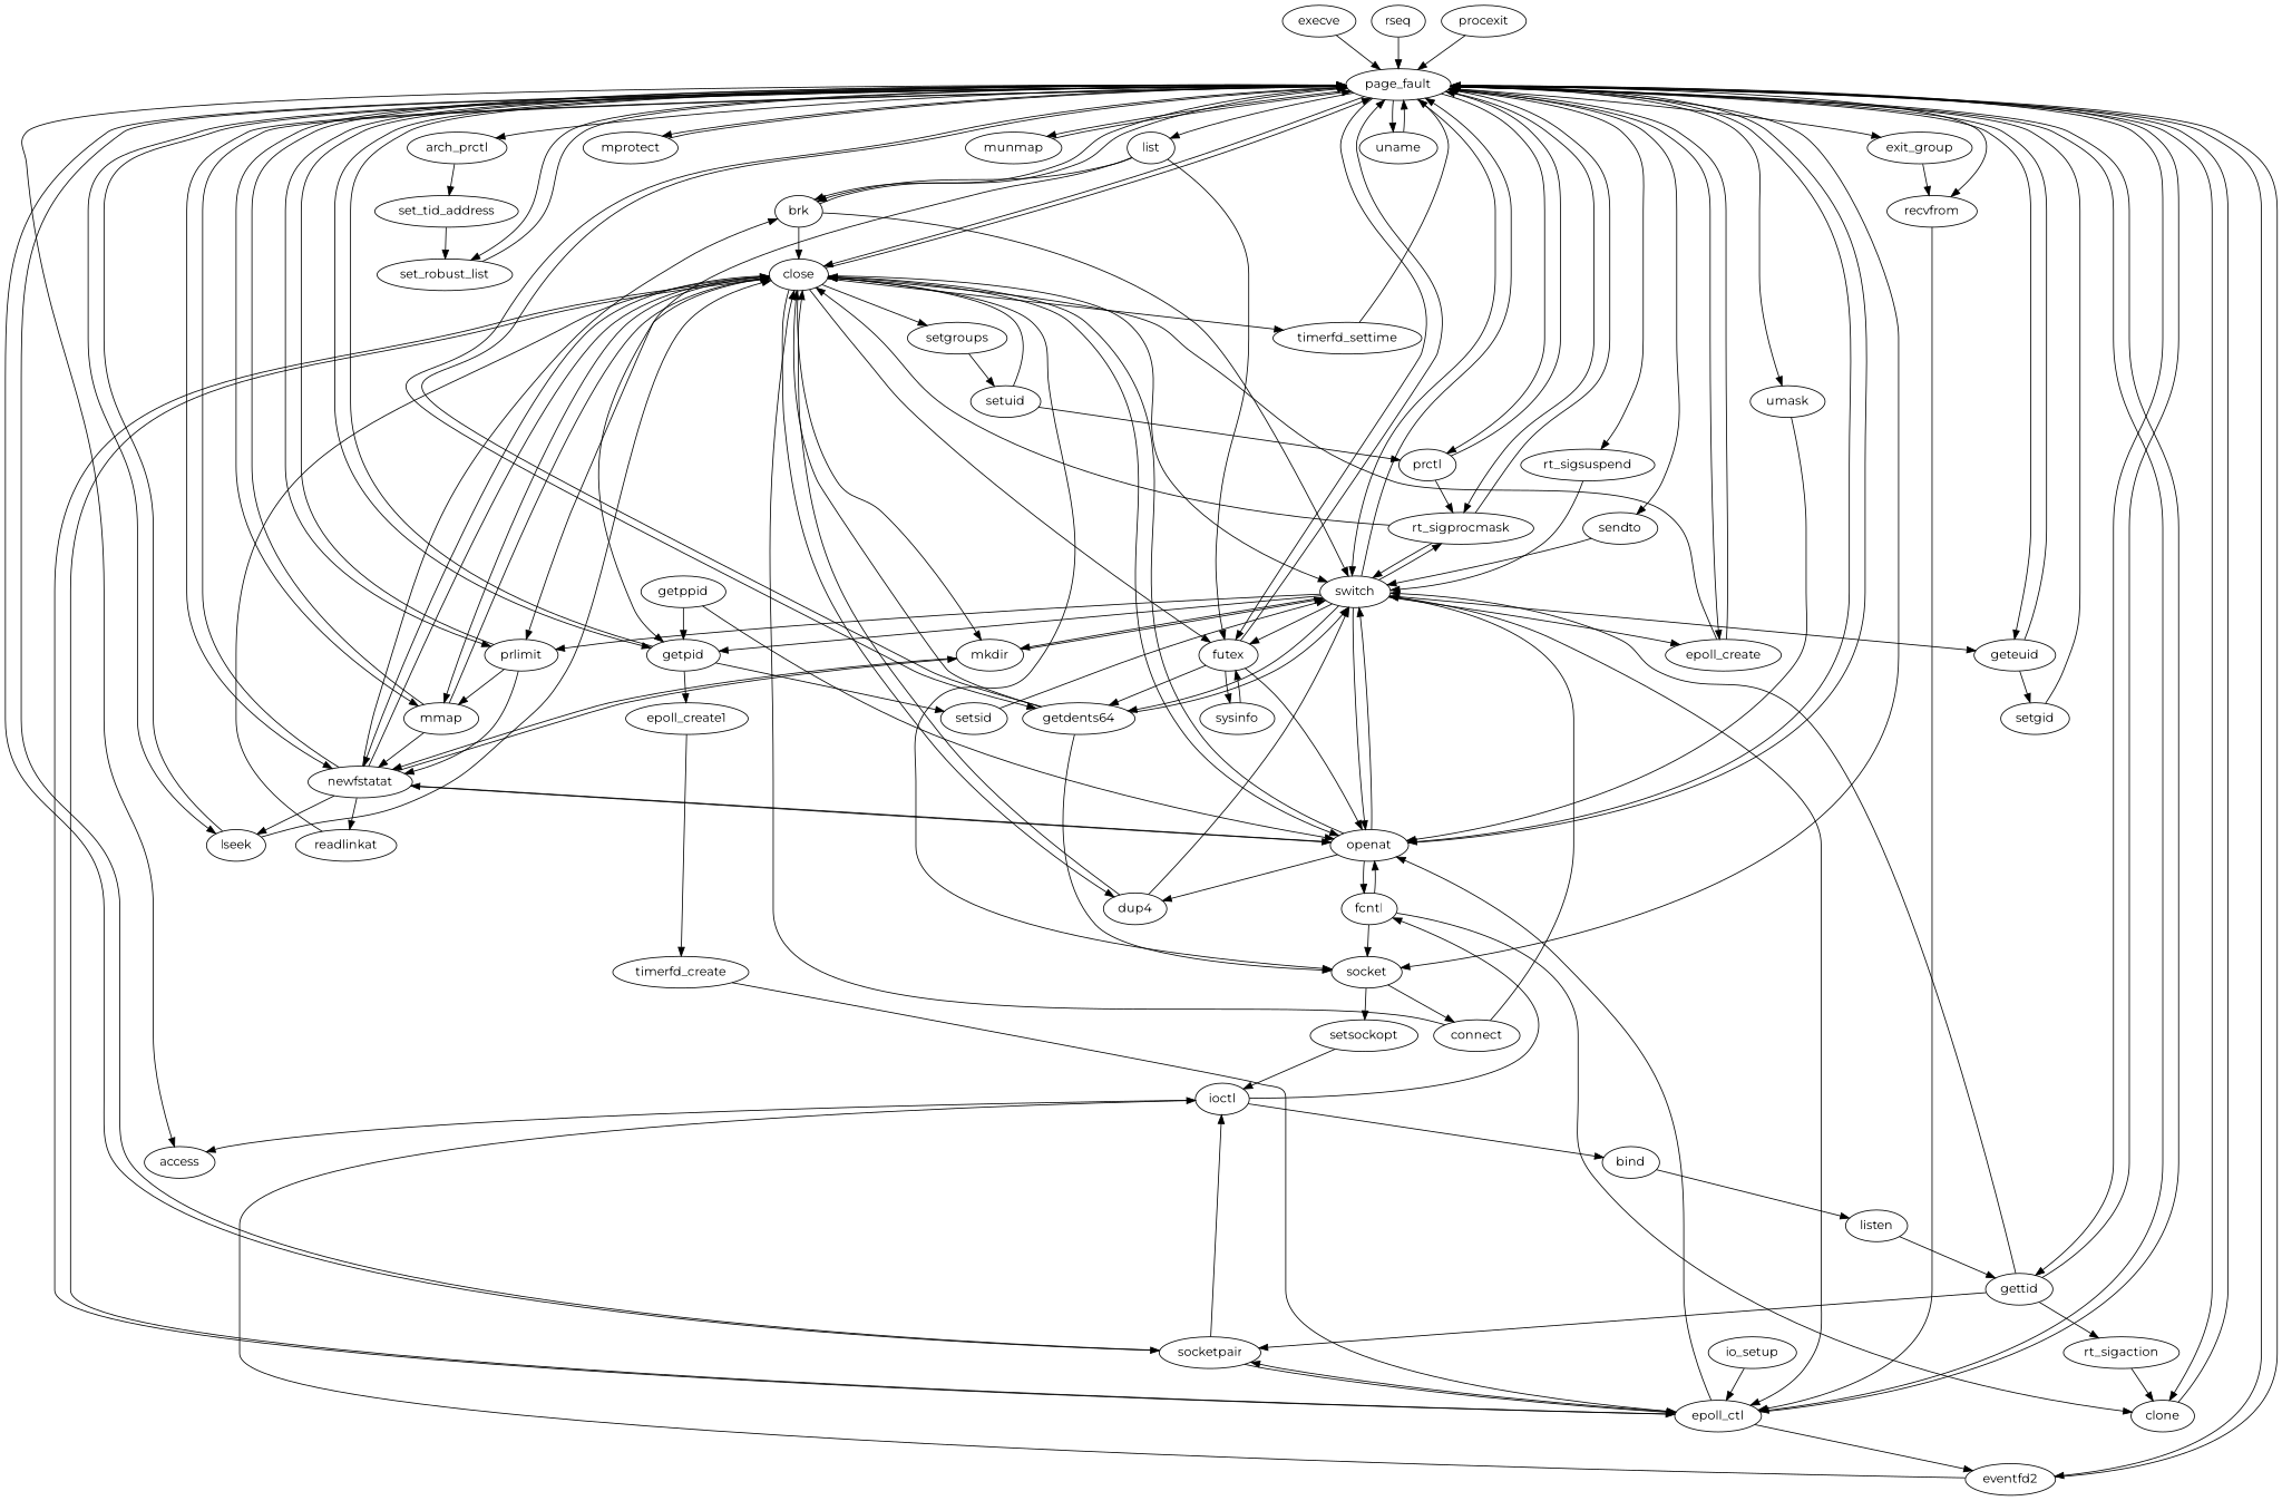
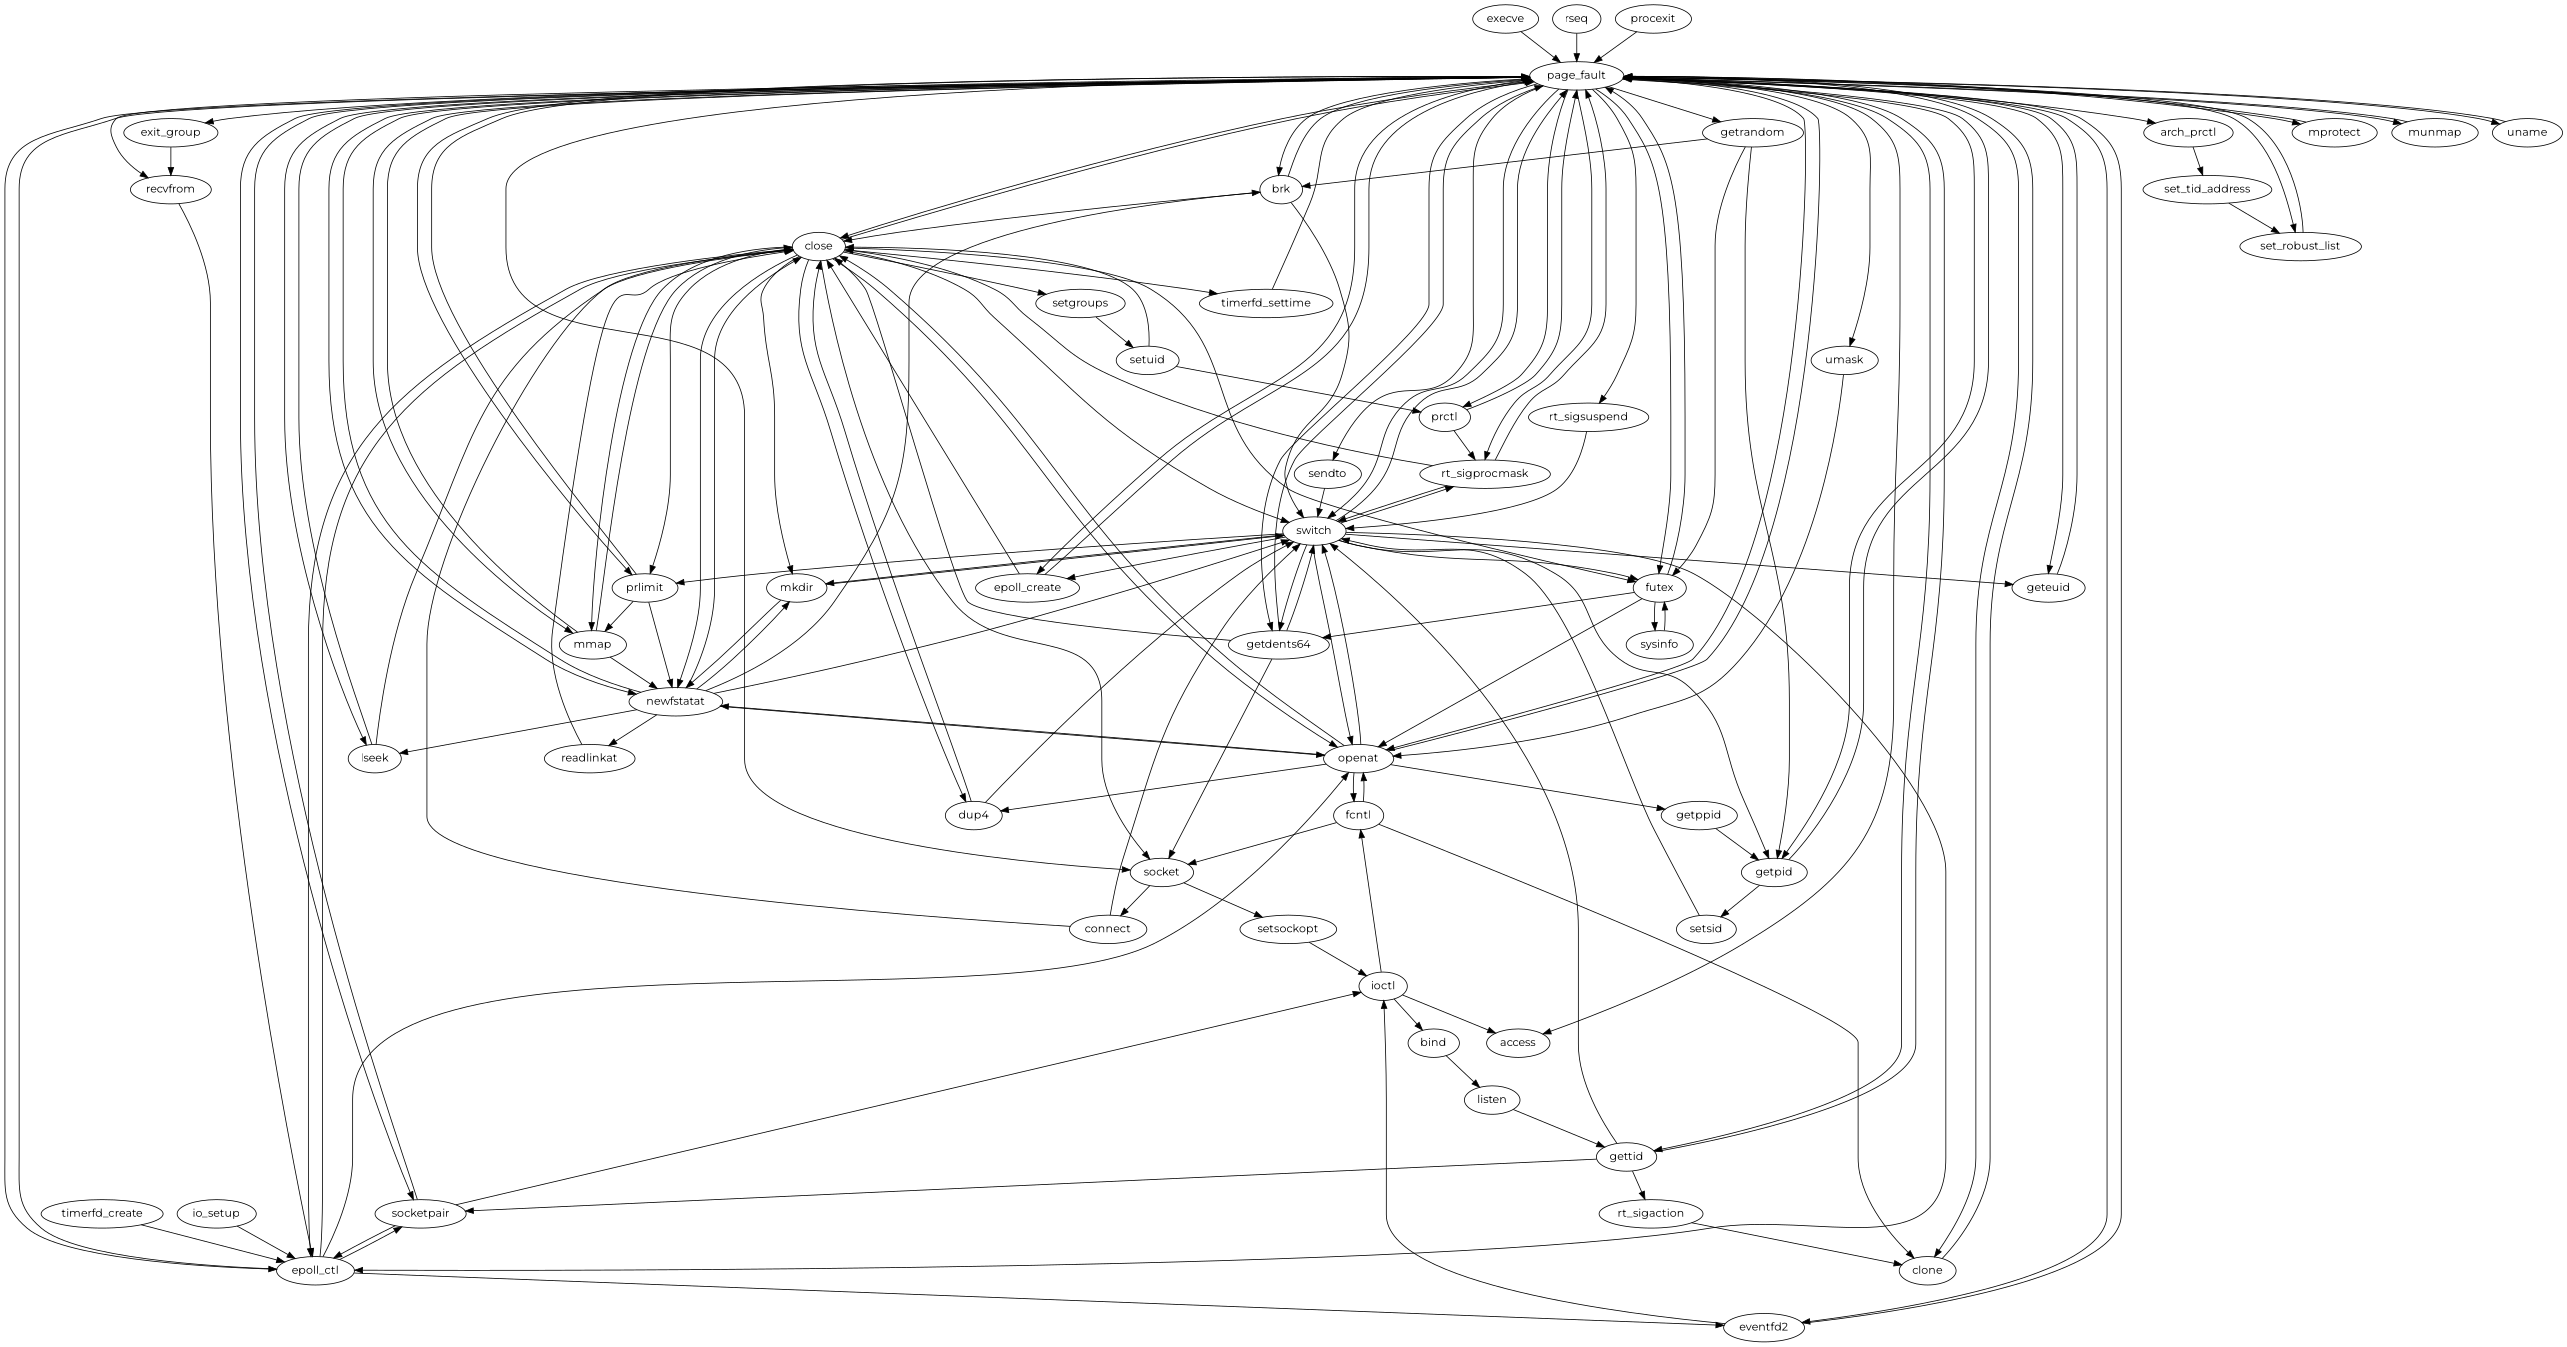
  digraph {
    fontname=Montserrat
    node [fontname=Montserrat]
    edge [fontname=Montserrat]
    n1 [label=execve]
    n2 [label=page_fault]
    n3 [label=brk]
    n4 [label=switch]
    n5 [label=mmap]
    n6 [label=access]
    n7 [label=openat]
    n8 [label=newfstatat]
    n9 [label=close]
    n10 [label=arch_prctl]
    n11 [label=set_robust_list]
    n12 [label=mprotect]
    n13 [label=prlimit]
    n14 [label=munmap]
-   n15 [label=list]
+   n15 [label=getrandom]
    n16 [label=lseek]
    n17 [label=getpid]
    n18 [label=futex]
    n19 [label=uname]
    n20 [label=geteuid]
    n21 [label=socket]
    n22 [label=epoll_create]
    n23 [label=getdents64]
    n24 [label=gettid]
    n25 [label=clone]
    n26 [label=exit_group]
    n27 [label=umask]
    n28 [label=rt_sigprocmask]
    n29 [label=socketpair]
    n30 [label=rt_sigsuspend]
    n31 [label=prctl]
    n32 [label=epoll_ctl]
    n33 [label=sendto]
    n34 [label=recvfrom]
    n35 [label=eventfd2]
    n36 [label=mkdir]
    n37 [label=fcntl]
    n38 [label=dup4]
    n39 [label=readlinkat]
    n40 [label=timerfd_settime]
    n41 [label=setgroups]
    n42 [label=set_tid_address]
    n43 [label=setsid]
-   n44 [label=epoll_create1]
    n45 [label=sysinfo]
-   n46 [label=setgid]
    n47 [label=connect]
    n48 [label=setsockopt]
    n49 [label=rt_sigaction]
    n50 [label=ioctl]
    n51 [label=setuid]
    n52 [label=rseq]
    n53 [label=getppid]
    n54 [label=timerfd_create]
    n55 [label=bind]
    n56 [label=listen]
    n57 [label=procexit]
    n58 [label=io_setup]
    n1 -> n2
    n2 -> n3
    n2 -> n4
    n2 -> n5
    n2 -> n6
    n2 -> n7
    n2 -> n8
    n2 -> n9
    n2 -> n10
    n2 -> n11
    n2 -> n12
    n2 -> n13
    n2 -> n14
    n2 -> n15
    n2 -> n16
    n2 -> n17
    n2 -> n18
    n2 -> n19
    n2 -> n20
    n2 -> n21
    n2 -> n22
    n2 -> n23
    n2 -> n24
    n2 -> n25
    n2 -> n26
    n2 -> n27
    n2 -> n28
    n2 -> n29
    n2 -> n30
    n2 -> n31
    n2 -> n32
    n2 -> n33
    n2 -> n34
    n2 -> n35
    n3 -> n2
    n3 -> n4
    n3 -> n9
    n4 -> n2
    n4 -> n7
    n4 -> n13
    n4 -> n17
    n4 -> n18
    n4 -> n20
    n4 -> n22
    n4 -> n23
    n4 -> n28
    n4 -> n32
    n4 -> n36
    n5 -> n2
    n5 -> n8
    n5 -> n9
    n7 -> n2
    n7 -> n4
    n7 -> n8
    n7 -> n9
    n7 -> n37
    n7 -> n38
    n8 -> n2
    n8 -> n3
+   n8 -> n4
    n8 -> n7
    n8 -> n9
    n8 -> n16
    n8 -> n36
    n8 -> n39
    n9 -> n2
    n9 -> n4
    n9 -> n5
    n9 -> n7
    n9 -> n8
    n9 -> n13
    n9 -> n18
    n9 -> n21
    n9 -> n32
    n9 -> n36
    n9 -> n38
    n9 -> n40
    n9 -> n41
    n10 -> n42
    n11 -> n2
    n12 -> n2
    n13 -> n2
    n13 -> n5
    n13 -> n8
    n14 -> n2
    n15 -> n3
    n15 -> n17
    n15 -> n18
    n16 -> n2
    n16 -> n9
    n17 -> n2
    n17 -> n43
-   n17 -> n44
    n18 -> n2
    n18 -> n7
    n18 -> n23
    n18 -> n45
    n19 -> n2
    n20 -> n2
-   n20 -> n46
    n21 -> n47
    n21 -> n48
    n22 -> n2
    n22 -> n9
    n23 -> n2
    n23 -> n4
    n23 -> n9
    n23 -> n21
    n24 -> n2
    n24 -> n4
    n24 -> n29
    n24 -> n49
    n25 -> n2
    n26 -> n34
    n27 -> n7
    n28 -> n2
    n28 -> n4
    n28 -> n9
    n29 -> n2
    n29 -> n32
    n29 -> n50
    n30 -> n4
    n31 -> n2
    n31 -> n28
    n32 -> n2
    n32 -> n7
    n32 -> n9
    n32 -> n29
    n32 -> n35
    n33 -> n4
    n34 -> n32
    n35 -> n2
    n35 -> n50
    n36 -> n4
    n36 -> n8
    n37 -> n7
    n37 -> n21
    n37 -> n25
    n38 -> n4
    n38 -> n9
    n39 -> n9
    n40 -> n2
    n41 -> n51
    n42 -> n11
    n43 -> n4
-   n44 -> n54
    n45 -> n18
-   n46 -> n2
    n47 -> n4
    n47 -> n9
    n48 -> n50
    n49 -> n25
    n50 -> n6
    n50 -> n37
    n50 -> n55
    n51 -> n9
    n51 -> n31
    n52 -> n2
-   n53 -> n7
+   n7 -> n53
    n53 -> n17
    n54 -> n32
    n55 -> n56
    n56 -> n24
    n57 -> n2
    n58 -> n32
  }
